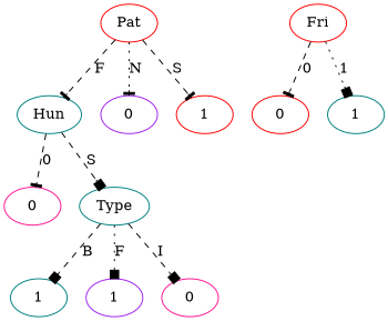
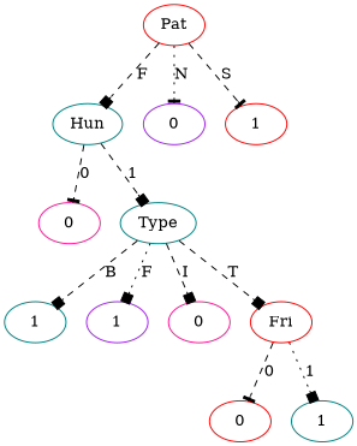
  digraph {
    node [color=red]
    edge [arrowhead=box style=dashed]
    n1 [label=Pat]
    n2 [color=teal label=Hun]
    n3 [color=purple label=0]
    n4 [label=1]
    n5 [color=deeppink label=0]
    n6 [color=teal label=Type]
    n7 [color=teal label=1]
    n8 [color=purple label=1]
    n9 [color=deeppink label=0]
    n10 [label=Fri]
    n11 [label=0]
    n12 [color=teal label=1]
-   n1 -> n2 [arrowhead=tee label=F]
+   n1 -> n2 [label=F]
    n1 -> n3 [arrowhead=tee label=N style=dotted]
    n1 -> n4 [arrowhead=tee label=S]
    n2 -> n5 [arrowhead=tee label=0]
-   n2 -> n6 [label=S]
+   n2 -> n6 [label=1]
    n6 -> n7 [label=B]
    n6 -> n8 [label=F style=dotted]
    n6 -> n9 [label=I]
+   n6 -> n10 [label=T]
    n10 -> n11 [arrowhead=tee label=0]
    n10 -> n12 [label=1 style=dotted]
  }
